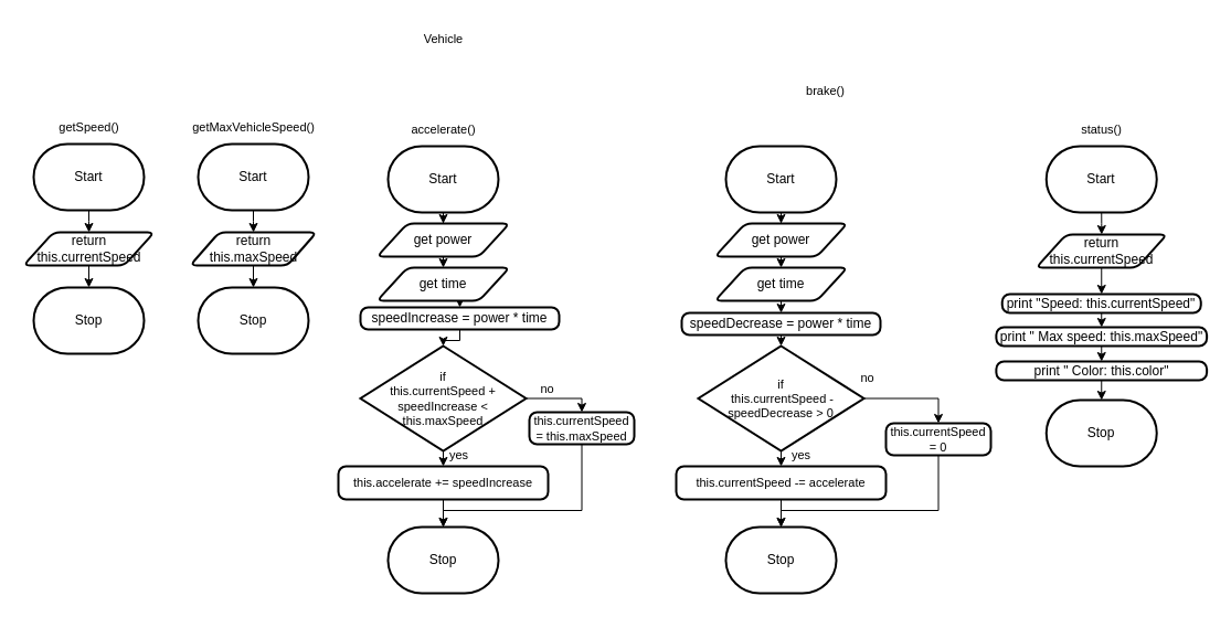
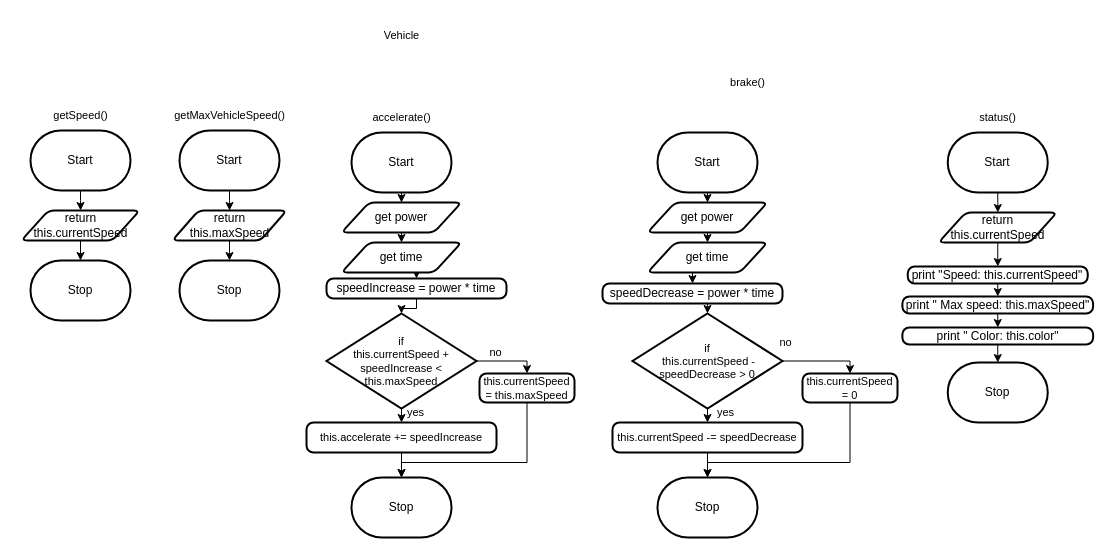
  <mxCell id="0" />
  <mxCell id="1" parent="0" />
  <mxCell id="2" style="edgeStyle=orthogonalEdgeStyle;html=1;exitX=0.5;exitY=1;exitDx=0;exitDy=0;exitPerimeter=0;rounded=0;" parent="1" source="3" target="6" edge="1"><mxGeometry relative="1" as="geometry" /></mxCell>
  <mxCell id="3" value="Start" style="strokeWidth=2;html=1;shape=mxgraph.flowchart.terminator;whiteSpace=wrap;" parent="1" vertex="1"><mxGeometry x="30" y="130" width="100" height="60" as="geometry" /></mxCell>
  <mxCell id="4" value="Stop" style="strokeWidth=2;html=1;shape=mxgraph.flowchart.terminator;whiteSpace=wrap;" parent="1" vertex="1"><mxGeometry x="30" y="260" width="100" height="60" as="geometry" /></mxCell>
  <mxCell id="5" style="edgeStyle=orthogonalEdgeStyle;rounded=0;html=1;exitX=0.5;exitY=1;exitDx=0;exitDy=0;entryX=0.5;entryY=0;entryDx=0;entryDy=0;entryPerimeter=0;" parent="1" source="6" target="4" edge="1"><mxGeometry relative="1" as="geometry" /></mxCell>
  <mxCell id="6" value="return this.currentSpeed" style="shape=parallelogram;html=1;strokeWidth=2;perimeter=parallelogramPerimeter;whiteSpace=wrap;rounded=1;arcSize=12;size=0.23;" parent="1" vertex="1"><mxGeometry x="20.75" y="210" width="118.5" height="30" as="geometry" /></mxCell>
  <mxCell id="7" value="getSpeed()" style="text;html=1;align=center;verticalAlign=middle;resizable=0;points=[];autosize=1;strokeColor=none;fillColor=none;fontSize=11;fontFamily=Helvetica;fontColor=default;" parent="1" vertex="1"><mxGeometry x="40" y="100" width="80" height="30" as="geometry" /></mxCell>
  <mxCell id="8" style="edgeStyle=orthogonalEdgeStyle;html=1;exitX=0.5;exitY=1;exitDx=0;exitDy=0;exitPerimeter=0;rounded=0;" parent="1" source="9" target="12" edge="1"><mxGeometry relative="1" as="geometry" /></mxCell>
  <mxCell id="9" value="Start" style="strokeWidth=2;html=1;shape=mxgraph.flowchart.terminator;whiteSpace=wrap;" parent="1" vertex="1"><mxGeometry x="179" y="130" width="100" height="60" as="geometry" /></mxCell>
  <mxCell id="10" value="Stop" style="strokeWidth=2;html=1;shape=mxgraph.flowchart.terminator;whiteSpace=wrap;" parent="1" vertex="1"><mxGeometry x="179" y="260" width="100" height="60" as="geometry" /></mxCell>
  <mxCell id="11" style="edgeStyle=orthogonalEdgeStyle;rounded=0;html=1;exitX=0.5;exitY=1;exitDx=0;exitDy=0;entryX=0.5;entryY=0;entryDx=0;entryDy=0;entryPerimeter=0;" parent="1" source="12" target="10" edge="1"><mxGeometry relative="1" as="geometry" /></mxCell>
  <mxCell id="12" value="return this.maxSpeed" style="shape=parallelogram;html=1;strokeWidth=2;perimeter=parallelogramPerimeter;whiteSpace=wrap;rounded=1;arcSize=12;size=0.23;" parent="1" vertex="1"><mxGeometry x="171.75" y="210" width="114.5" height="30" as="geometry" /></mxCell>
  <mxCell id="13" value="getMaxVehicleSpeed()" style="text;html=1;align=center;verticalAlign=middle;resizable=0;points=[];autosize=1;strokeColor=none;fillColor=none;fontSize=11;fontFamily=Helvetica;fontColor=default;" parent="1" vertex="1"><mxGeometry x="164" y="100" width="130" height="30" as="geometry" /></mxCell>
  <mxCell id="14" style="edgeStyle=orthogonalEdgeStyle;html=1;exitX=0.5;exitY=1;exitDx=0;exitDy=0;exitPerimeter=0;rounded=0;" parent="1" source="15" target="18" edge="1"><mxGeometry relative="1" as="geometry" /></mxCell>
  <mxCell id="15" value="Start" style="strokeWidth=2;html=1;shape=mxgraph.flowchart.terminator;whiteSpace=wrap;" parent="1" vertex="1"><mxGeometry x="351" y="132" width="100" height="60" as="geometry" /></mxCell>
  <mxCell id="16" value="Stop" style="strokeWidth=2;html=1;shape=mxgraph.flowchart.terminator;whiteSpace=wrap;" parent="1" vertex="1"><mxGeometry x="351" y="477" width="100" height="60" as="geometry" /></mxCell>
  <mxCell id="17" style="edgeStyle=orthogonalEdgeStyle;shape=connector;rounded=0;html=1;exitX=0.5;exitY=1;exitDx=0;exitDy=0;entryX=0.5;entryY=0;entryDx=0;entryDy=0;labelBackgroundColor=default;strokeColor=default;fontFamily=Helvetica;fontSize=11;fontColor=default;endArrow=classic;" parent="1" source="18" target="22" edge="1"><mxGeometry relative="1" as="geometry" /></mxCell>
  <mxCell id="18" value="get power" style="shape=parallelogram;html=1;strokeWidth=2;perimeter=parallelogramPerimeter;whiteSpace=wrap;rounded=1;arcSize=12;size=0.23;" parent="1" vertex="1"><mxGeometry x="341" y="202" width="120" height="30" as="geometry" /></mxCell>
  <mxCell id="19" style="edgeStyle=orthogonalEdgeStyle;shape=connector;rounded=0;html=1;exitX=0.5;exitY=1;exitDx=0;exitDy=0;entryX=0.5;entryY=0;entryDx=0;entryDy=0;entryPerimeter=0;labelBackgroundColor=default;strokeColor=default;fontFamily=Helvetica;fontSize=11;fontColor=default;endArrow=classic;" parent="1" source="20" target="25" edge="1"><mxGeometry relative="1" as="geometry" /></mxCell>
  <mxCell id="20" value="speedIncrease = power * time" style="rounded=1;whiteSpace=wrap;html=1;absoluteArcSize=1;arcSize=14;strokeWidth=2;" parent="1" vertex="1"><mxGeometry x="326" y="278" width="180" height="20" as="geometry" /></mxCell>
  <mxCell id="21" style="edgeStyle=orthogonalEdgeStyle;shape=connector;rounded=0;html=1;exitX=0.5;exitY=1;exitDx=0;exitDy=0;entryX=0.5;entryY=0;entryDx=0;entryDy=0;labelBackgroundColor=default;strokeColor=default;fontFamily=Helvetica;fontSize=11;fontColor=default;endArrow=classic;" parent="1" source="22" target="20" edge="1"><mxGeometry relative="1" as="geometry" /></mxCell>
  <mxCell id="22" value="get time" style="shape=parallelogram;html=1;strokeWidth=2;perimeter=parallelogramPerimeter;whiteSpace=wrap;rounded=1;arcSize=12;size=0.23;" parent="1" vertex="1"><mxGeometry x="341" y="242" width="120" height="30" as="geometry" /></mxCell>
  <mxCell id="23" style="edgeStyle=orthogonalEdgeStyle;shape=connector;rounded=0;html=1;exitX=0.5;exitY=1;exitDx=0;exitDy=0;exitPerimeter=0;entryX=0.5;entryY=0;entryDx=0;entryDy=0;labelBackgroundColor=default;strokeColor=default;fontFamily=Helvetica;fontSize=11;fontColor=default;endArrow=classic;" parent="1" source="25" target="27" edge="1"><mxGeometry relative="1" as="geometry" /></mxCell>
  <mxCell id="24" style="edgeStyle=orthogonalEdgeStyle;shape=connector;rounded=0;html=1;exitX=1;exitY=0.5;exitDx=0;exitDy=0;exitPerimeter=0;entryX=0.5;entryY=0;entryDx=0;entryDy=0;labelBackgroundColor=default;strokeColor=default;fontFamily=Helvetica;fontSize=11;fontColor=default;endArrow=classic;" parent="1" source="25" target="29" edge="1"><mxGeometry relative="1" as="geometry" /></mxCell>
  <mxCell id="25" value="if&lt;br&gt;this.currentSpeed + speedIncrease &amp;lt; this.maxSpeed" style="strokeWidth=2;html=1;shape=mxgraph.flowchart.decision;whiteSpace=wrap;fontFamily=Helvetica;fontSize=11;fontColor=default;" parent="1" vertex="1"><mxGeometry x="326" y="313" width="150" height="95" as="geometry" /></mxCell>
  <mxCell id="26" style="edgeStyle=orthogonalEdgeStyle;shape=connector;rounded=0;html=1;exitX=0.5;exitY=1;exitDx=0;exitDy=0;entryX=0.5;entryY=0;entryDx=0;entryDy=0;entryPerimeter=0;labelBackgroundColor=default;strokeColor=default;fontFamily=Helvetica;fontSize=11;fontColor=default;endArrow=classic;" parent="1" source="27" target="16" edge="1"><mxGeometry relative="1" as="geometry" /></mxCell>
  <mxCell id="27" value="this.accelerate += speedIncrease" style="rounded=1;whiteSpace=wrap;html=1;absoluteArcSize=1;arcSize=14;strokeWidth=2;fontFamily=Helvetica;fontSize=11;fontColor=default;" parent="1" vertex="1"><mxGeometry x="306" y="422" width="190" height="30" as="geometry" /></mxCell>
  <mxCell id="28" style="edgeStyle=orthogonalEdgeStyle;shape=connector;rounded=0;html=1;exitX=0.5;exitY=1;exitDx=0;exitDy=0;entryX=0.5;entryY=0;entryDx=0;entryDy=0;entryPerimeter=0;labelBackgroundColor=default;strokeColor=default;fontFamily=Helvetica;fontSize=11;fontColor=default;endArrow=classic;" parent="1" source="29" target="16" edge="1"><mxGeometry relative="1" as="geometry"><Array as="points"><mxPoint x="527" y="462" /><mxPoint x="401" y="462" /></Array></mxGeometry></mxCell>
  <mxCell id="29" value="this.currentSpeed = this.maxSpeed" style="rounded=1;whiteSpace=wrap;html=1;absoluteArcSize=1;arcSize=14;strokeWidth=2;fontFamily=Helvetica;fontSize=11;fontColor=default;" parent="1" vertex="1"><mxGeometry x="479" y="373" width="95" height="29" as="geometry" /></mxCell>
  <mxCell id="30" style="edgeStyle=orthogonalEdgeStyle;html=1;exitX=0.5;exitY=1;exitDx=0;exitDy=0;exitPerimeter=0;rounded=0;" parent="1" source="31" target="34" edge="1"><mxGeometry relative="1" as="geometry" /></mxCell>
  <mxCell id="31" value="Start" style="strokeWidth=2;html=1;shape=mxgraph.flowchart.terminator;whiteSpace=wrap;" parent="1" vertex="1"><mxGeometry x="657" y="132" width="100" height="60" as="geometry" /></mxCell>
  <mxCell id="32" value="Stop" style="strokeWidth=2;html=1;shape=mxgraph.flowchart.terminator;whiteSpace=wrap;" parent="1" vertex="1"><mxGeometry x="657" y="477" width="100" height="60" as="geometry" /></mxCell>
  <mxCell id="33" style="edgeStyle=orthogonalEdgeStyle;shape=connector;rounded=0;html=1;exitX=0.5;exitY=1;exitDx=0;exitDy=0;entryX=0.5;entryY=0;entryDx=0;entryDy=0;labelBackgroundColor=default;strokeColor=default;fontFamily=Helvetica;fontSize=11;fontColor=default;endArrow=classic;" parent="1" source="34" target="38" edge="1"><mxGeometry relative="1" as="geometry" /></mxCell>
  <mxCell id="34" value="get power" style="shape=parallelogram;html=1;strokeWidth=2;perimeter=parallelogramPerimeter;whiteSpace=wrap;rounded=1;arcSize=12;size=0.23;" parent="1" vertex="1"><mxGeometry x="647" y="202" width="120" height="30" as="geometry" /></mxCell>
  <mxCell id="35" style="edgeStyle=orthogonalEdgeStyle;shape=connector;rounded=0;html=1;exitX=0.5;exitY=1;exitDx=0;exitDy=0;entryX=0.5;entryY=0;entryDx=0;entryDy=0;entryPerimeter=0;labelBackgroundColor=default;strokeColor=default;fontFamily=Helvetica;fontSize=11;fontColor=default;endArrow=classic;" parent="1" source="36" target="41" edge="1"><mxGeometry relative="1" as="geometry" /></mxCell>
- <mxCell id="36" value="speedDecrease = power * time" style="rounded=1;whiteSpace=wrap;html=1;absoluteArcSize=1;arcSize=14;strokeWidth=2;" parent="1" vertex="1"><mxGeometry x="617" y="283" width="180" height="20" as="geometry" /></mxCell>
+ <mxCell id="36" value="speedDecrease = power * time" style="rounded=1;whiteSpace=wrap;html=1;absoluteArcSize=1;arcSize=14;strokeWidth=2;" parent="1" vertex="1"><mxGeometry x="602" y="283" width="180" height="20" as="geometry" /></mxCell>
  <mxCell id="37" style="edgeStyle=orthogonalEdgeStyle;shape=connector;rounded=0;html=1;exitX=0.5;exitY=1;exitDx=0;exitDy=0;entryX=0.5;entryY=0;entryDx=0;entryDy=0;labelBackgroundColor=default;strokeColor=default;fontFamily=Helvetica;fontSize=11;fontColor=default;endArrow=classic;" parent="1" source="38" target="36" edge="1"><mxGeometry relative="1" as="geometry" /></mxCell>
  <mxCell id="38" value="get time" style="shape=parallelogram;html=1;strokeWidth=2;perimeter=parallelogramPerimeter;whiteSpace=wrap;rounded=1;arcSize=12;size=0.23;" parent="1" vertex="1"><mxGeometry x="647" y="242" width="120" height="30" as="geometry" /></mxCell>
  <mxCell id="39" style="edgeStyle=orthogonalEdgeStyle;shape=connector;rounded=0;html=1;exitX=0.5;exitY=1;exitDx=0;exitDy=0;exitPerimeter=0;entryX=0.5;entryY=0;entryDx=0;entryDy=0;labelBackgroundColor=default;strokeColor=default;fontFamily=Helvetica;fontSize=11;fontColor=default;endArrow=classic;" parent="1" source="41" target="43" edge="1"><mxGeometry relative="1" as="geometry" /></mxCell>
  <mxCell id="40" style="edgeStyle=orthogonalEdgeStyle;shape=connector;rounded=0;html=1;exitX=1;exitY=0.5;exitDx=0;exitDy=0;exitPerimeter=0;entryX=0.5;entryY=0;entryDx=0;entryDy=0;labelBackgroundColor=default;strokeColor=default;fontFamily=Helvetica;fontSize=11;fontColor=default;endArrow=classic;" parent="1" source="41" target="45" edge="1"><mxGeometry relative="1" as="geometry" /></mxCell>
  <mxCell id="41" value="if&lt;br&gt;&amp;nbsp;this.currentSpeed - speedDecrease &amp;gt; 0" style="strokeWidth=2;html=1;shape=mxgraph.flowchart.decision;whiteSpace=wrap;fontFamily=Helvetica;fontSize=11;fontColor=default;" parent="1" vertex="1"><mxGeometry x="632" y="313" width="150" height="95" as="geometry" /></mxCell>
  <mxCell id="42" style="edgeStyle=orthogonalEdgeStyle;shape=connector;rounded=0;html=1;exitX=0.5;exitY=1;exitDx=0;exitDy=0;entryX=0.5;entryY=0;entryDx=0;entryDy=0;entryPerimeter=0;labelBackgroundColor=default;strokeColor=default;fontFamily=Helvetica;fontSize=11;fontColor=default;endArrow=classic;" parent="1" source="43" target="32" edge="1"><mxGeometry relative="1" as="geometry" /></mxCell>
- <mxCell id="43" value="this.currentSpeed -= accelerate" style="rounded=1;whiteSpace=wrap;html=1;absoluteArcSize=1;arcSize=14;strokeWidth=2;fontFamily=Helvetica;fontSize=11;fontColor=default;" parent="1" vertex="1"><mxGeometry x="612" y="422" width="190" height="30" as="geometry" /></mxCell>
+ <mxCell id="43" value="this.currentSpeed -= speedDecrease" style="rounded=1;whiteSpace=wrap;html=1;absoluteArcSize=1;arcSize=14;strokeWidth=2;fontFamily=Helvetica;fontSize=11;fontColor=default;" parent="1" vertex="1"><mxGeometry x="612" y="422" width="190" height="30" as="geometry" /></mxCell>
  <mxCell id="44" style="edgeStyle=orthogonalEdgeStyle;shape=connector;rounded=0;html=1;exitX=0.5;exitY=1;exitDx=0;exitDy=0;entryX=0.5;entryY=0;entryDx=0;entryDy=0;entryPerimeter=0;labelBackgroundColor=default;strokeColor=default;fontFamily=Helvetica;fontSize=11;fontColor=default;endArrow=classic;" parent="1" source="45" target="32" edge="1"><mxGeometry relative="1" as="geometry"><Array as="points"><mxPoint x="850" y="462" /><mxPoint x="707" y="462" /></Array></mxGeometry></mxCell>
- <mxCell id="45" value="this.currentSpeed = 0" style="rounded=1;whiteSpace=wrap;html=1;absoluteArcSize=1;arcSize=14;strokeWidth=2;fontFamily=Helvetica;fontSize=11;fontColor=default;" parent="1" vertex="1"><mxGeometry x="802" y="383" width="95" height="29" as="geometry" /></mxCell>
+ <mxCell id="45" value="this.currentSpeed = 0" style="rounded=1;whiteSpace=wrap;html=1;absoluteArcSize=1;arcSize=14;strokeWidth=2;fontFamily=Helvetica;fontSize=11;fontColor=default;" parent="1" vertex="1"><mxGeometry x="802" y="373" width="95" height="29" as="geometry" /></mxCell>
  <mxCell id="46" value="no" style="text;html=1;align=center;verticalAlign=middle;resizable=0;points=[];autosize=1;strokeColor=none;fillColor=none;fontSize=11;fontFamily=Helvetica;fontColor=default;" parent="1" vertex="1"><mxGeometry x="475" y="337" width="40" height="30" as="geometry" /></mxCell>
  <mxCell id="47" value="yes" style="text;html=1;align=center;verticalAlign=middle;resizable=0;points=[];autosize=1;strokeColor=none;fillColor=none;fontSize=11;fontFamily=Helvetica;fontColor=default;" parent="1" vertex="1"><mxGeometry x="395" y="397" width="40" height="30" as="geometry" /></mxCell>
  <mxCell id="48" value="no" style="text;html=1;align=center;verticalAlign=middle;resizable=0;points=[];autosize=1;strokeColor=none;fillColor=none;fontSize=11;fontFamily=Helvetica;fontColor=default;" parent="1" vertex="1"><mxGeometry x="765" y="327" width="40" height="30" as="geometry" /></mxCell>
  <mxCell id="49" value="yes" style="text;html=1;align=center;verticalAlign=middle;resizable=0;points=[];autosize=1;strokeColor=none;fillColor=none;fontSize=11;fontFamily=Helvetica;fontColor=default;" parent="1" vertex="1"><mxGeometry x="705" y="397" width="40" height="30" as="geometry" /></mxCell>
  <mxCell id="50" value="brake()" style="text;html=1;align=center;verticalAlign=middle;resizable=0;points=[];autosize=1;strokeColor=none;fillColor=none;fontSize=11;fontFamily=Helvetica;fontColor=default;" parent="1" vertex="1"><mxGeometry x="717" y="67" width="60" height="30" as="geometry" /></mxCell>
  <mxCell id="51" value="accelerate()" style="text;html=1;align=center;verticalAlign=middle;resizable=0;points=[];autosize=1;strokeColor=none;fillColor=none;fontSize=11;fontFamily=Helvetica;fontColor=default;" parent="1" vertex="1"><mxGeometry x="361" y="102" width="80" height="30" as="geometry" /></mxCell>
  <mxCell id="52" style="edgeStyle=orthogonalEdgeStyle;html=1;exitX=0.5;exitY=1;exitDx=0;exitDy=0;exitPerimeter=0;rounded=0;" parent="1" source="53" target="56" edge="1"><mxGeometry relative="1" as="geometry" /></mxCell>
  <mxCell id="53" value="Start" style="strokeWidth=2;html=1;shape=mxgraph.flowchart.terminator;whiteSpace=wrap;" parent="1" vertex="1"><mxGeometry x="947.25" y="132" width="100" height="60" as="geometry" /></mxCell>
  <mxCell id="54" value="Stop" style="strokeWidth=2;html=1;shape=mxgraph.flowchart.terminator;whiteSpace=wrap;" parent="1" vertex="1"><mxGeometry x="947.25" y="362" width="100" height="60" as="geometry" /></mxCell>
  <mxCell id="55" style="edgeStyle=orthogonalEdgeStyle;shape=connector;rounded=0;html=1;exitX=0.5;exitY=1;exitDx=0;exitDy=0;entryX=0.5;entryY=0;entryDx=0;entryDy=0;labelBackgroundColor=default;strokeColor=default;fontFamily=Helvetica;fontSize=11;fontColor=default;endArrow=classic;" parent="1" source="56" target="59" edge="1"><mxGeometry relative="1" as="geometry" /></mxCell>
  <mxCell id="56" value="return this.currentSpeed" style="shape=parallelogram;html=1;strokeWidth=2;perimeter=parallelogramPerimeter;whiteSpace=wrap;rounded=1;arcSize=12;size=0.23;" parent="1" vertex="1"><mxGeometry x="938" y="212" width="118.5" height="30" as="geometry" /></mxCell>
  <mxCell id="57" value="status()" style="text;html=1;align=center;verticalAlign=middle;resizable=0;points=[];autosize=1;strokeColor=none;fillColor=none;fontSize=11;fontFamily=Helvetica;fontColor=default;" parent="1" vertex="1"><mxGeometry x="967.25" y="102" width="60" height="30" as="geometry" /></mxCell>
  <mxCell id="58" style="edgeStyle=orthogonalEdgeStyle;shape=connector;rounded=0;html=1;exitX=0.5;exitY=1;exitDx=0;exitDy=0;entryX=0.5;entryY=0;entryDx=0;entryDy=0;labelBackgroundColor=default;strokeColor=default;fontFamily=Helvetica;fontSize=11;fontColor=default;endArrow=classic;" parent="1" source="59" target="61" edge="1"><mxGeometry relative="1" as="geometry" /></mxCell>
  <mxCell id="59" value="print &quot;Speed: this.currentSpeed&quot;" style="rounded=1;whiteSpace=wrap;html=1;absoluteArcSize=1;arcSize=14;strokeWidth=2;" parent="1" vertex="1"><mxGeometry x="907.25" y="266" width="180" height="17" as="geometry" /></mxCell>
  <mxCell id="60" style="edgeStyle=orthogonalEdgeStyle;shape=connector;rounded=0;html=1;exitX=0.5;exitY=1;exitDx=0;exitDy=0;entryX=0.5;entryY=0;entryDx=0;entryDy=0;labelBackgroundColor=default;strokeColor=default;fontFamily=Helvetica;fontSize=11;fontColor=default;endArrow=classic;" parent="1" source="61" target="63" edge="1"><mxGeometry relative="1" as="geometry" /></mxCell>
  <mxCell id="61" value="print &quot; Max speed: this.maxSpeed&quot;" style="rounded=1;whiteSpace=wrap;html=1;absoluteArcSize=1;arcSize=14;strokeWidth=2;" parent="1" vertex="1"><mxGeometry x="901.88" y="296" width="190.75" height="17" as="geometry" /></mxCell>
  <mxCell id="62" style="edgeStyle=orthogonalEdgeStyle;shape=connector;rounded=0;html=1;exitX=0.5;exitY=1;exitDx=0;exitDy=0;entryX=0.5;entryY=0;entryDx=0;entryDy=0;entryPerimeter=0;labelBackgroundColor=default;strokeColor=default;fontFamily=Helvetica;fontSize=11;fontColor=default;endArrow=classic;" parent="1" source="63" target="54" edge="1"><mxGeometry relative="1" as="geometry" /></mxCell>
  <mxCell id="63" value="print &quot; Color: this.color&quot;" style="rounded=1;whiteSpace=wrap;html=1;absoluteArcSize=1;arcSize=14;strokeWidth=2;" parent="1" vertex="1"><mxGeometry x="901.88" y="327" width="190.75" height="17" as="geometry" /></mxCell>
  <mxCell id="64" value="Vehicle" style="text;html=1;align=center;verticalAlign=middle;resizable=0;points=[];autosize=1;strokeColor=none;fillColor=none;fontSize=11;fontFamily=Helvetica;fontColor=default;" parent="1" vertex="1"><mxGeometry x="371" y="20" width="60" height="30" as="geometry" /></mxCell>
